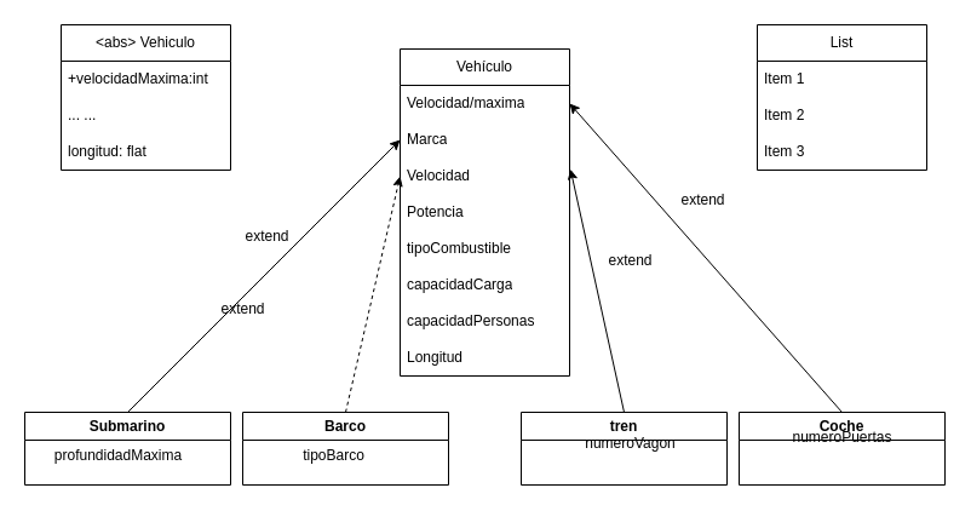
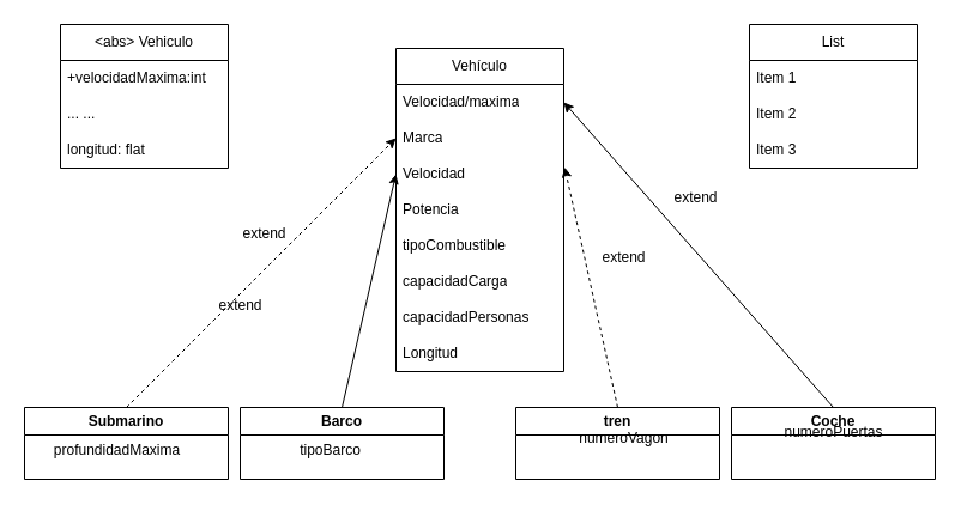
  <mxCell id="0" />
  <mxCell id="1" parent="0" />
  <mxCell id="2" value="Vehículo" style="swimlane;fontStyle=0;childLayout=stackLayout;horizontal=1;startSize=30;horizontalStack=0;resizeParent=1;resizeParentMax=0;resizeLast=0;collapsible=1;marginBottom=0;whiteSpace=wrap;html=1;" vertex="1" parent="1"><mxGeometry x="330" y="40" width="140" height="270" as="geometry" /></mxCell>
  <mxCell id="3" value="Velocidad/maxima" style="text;strokeColor=none;fillColor=none;align=left;verticalAlign=middle;spacingLeft=4;spacingRight=4;overflow=hidden;points=[[0,0.5],[1,0.5]];portConstraint=eastwest;rotatable=0;whiteSpace=wrap;html=1;" vertex="1" parent="2"><mxGeometry y="30" width="140" height="30" as="geometry" /></mxCell>
  <mxCell id="4" value="Marca" style="text;strokeColor=none;fillColor=none;align=left;verticalAlign=middle;spacingLeft=4;spacingRight=4;overflow=hidden;points=[[0,0.5],[1,0.5]];portConstraint=eastwest;rotatable=0;whiteSpace=wrap;html=1;" vertex="1" parent="2"><mxGeometry y="60" width="140" height="30" as="geometry" /></mxCell>
  <mxCell id="5" value="Velocidad" style="text;strokeColor=none;fillColor=none;align=left;verticalAlign=middle;spacingLeft=4;spacingRight=4;overflow=hidden;points=[[0,0.5],[1,0.5]];portConstraint=eastwest;rotatable=0;whiteSpace=wrap;html=1;" vertex="1" parent="2"><mxGeometry y="90" width="140" height="30" as="geometry" /></mxCell>
  <mxCell id="6" value="Potencia" style="text;strokeColor=none;fillColor=none;align=left;verticalAlign=middle;spacingLeft=4;spacingRight=4;overflow=hidden;points=[[0,0.5],[1,0.5]];portConstraint=eastwest;rotatable=0;whiteSpace=wrap;html=1;" vertex="1" parent="2"><mxGeometry y="120" width="140" height="30" as="geometry" /></mxCell>
  <mxCell id="7" value="tipoCombustible" style="text;strokeColor=none;fillColor=none;align=left;verticalAlign=middle;spacingLeft=4;spacingRight=4;overflow=hidden;points=[[0,0.5],[1,0.5]];portConstraint=eastwest;rotatable=0;whiteSpace=wrap;html=1;" vertex="1" parent="2"><mxGeometry y="150" width="140" height="30" as="geometry" /></mxCell>
  <mxCell id="8" value="capacidadCarga" style="text;strokeColor=none;fillColor=none;align=left;verticalAlign=middle;spacingLeft=4;spacingRight=4;overflow=hidden;points=[[0,0.5],[1,0.5]];portConstraint=eastwest;rotatable=0;whiteSpace=wrap;html=1;" vertex="1" parent="2"><mxGeometry y="180" width="140" height="30" as="geometry" /></mxCell>
  <mxCell id="9" value="capacidadPersonas" style="text;strokeColor=none;fillColor=none;align=left;verticalAlign=middle;spacingLeft=4;spacingRight=4;overflow=hidden;points=[[0,0.5],[1,0.5]];portConstraint=eastwest;rotatable=0;whiteSpace=wrap;html=1;" vertex="1" parent="2"><mxGeometry y="210" width="140" height="30" as="geometry" /></mxCell>
  <mxCell id="10" value="Longitud" style="text;strokeColor=none;fillColor=none;align=left;verticalAlign=middle;spacingLeft=4;spacingRight=4;overflow=hidden;points=[[0,0.5],[1,0.5]];portConstraint=eastwest;rotatable=0;whiteSpace=wrap;html=1;" vertex="1" parent="2"><mxGeometry y="240" width="140" height="30" as="geometry" /></mxCell>
  <mxCell id="11" value="Submarino" style="swimlane;whiteSpace=wrap;html=1;" vertex="1" parent="1"><mxGeometry x="20" y="340" width="170" height="60" as="geometry" /></mxCell>
  <mxCell id="12" value="profundidadMaxima" style="text;html=1;align=center;verticalAlign=middle;resizable=0;points=[];autosize=1;strokeColor=none;fillColor=none;" vertex="1" parent="11"><mxGeometry x="12" y="21" width="130" height="30" as="geometry" /></mxCell>
  <mxCell id="13" value="Barco" style="swimlane;whiteSpace=wrap;html=1;" vertex="1" parent="1"><mxGeometry x="200" y="340" width="170" height="60" as="geometry" /></mxCell>
  <mxCell id="14" value="tipoBarco" style="text;html=1;align=center;verticalAlign=middle;resizable=0;points=[];autosize=1;strokeColor=none;fillColor=none;" vertex="1" parent="13"><mxGeometry x="40" y="21" width="70" height="30" as="geometry" /></mxCell>
  <mxCell id="15" value="tren" style="swimlane;whiteSpace=wrap;html=1;" vertex="1" parent="1"><mxGeometry x="430" y="340" width="170" height="60" as="geometry" /></mxCell>
  <mxCell id="16" value="numeroVagon" style="text;html=1;align=center;verticalAlign=middle;resizable=0;points=[];autosize=1;strokeColor=none;fillColor=none;" vertex="1" parent="15"><mxGeometry x="40" y="11" width="100" height="30" as="geometry" /></mxCell>
  <mxCell id="17" value="Coche" style="swimlane;whiteSpace=wrap;html=1;" vertex="1" parent="1"><mxGeometry x="610" y="340" width="170" height="60" as="geometry" /></mxCell>
  <mxCell id="18" value="numeroPuertas" style="text;html=1;align=center;verticalAlign=middle;resizable=0;points=[];autosize=1;strokeColor=none;fillColor=none;" vertex="1" parent="17"><mxGeometry x="30" y="6" width="110" height="30" as="geometry" /></mxCell>
- <mxCell id="19" value="" style="endArrow=classic;html=1;rounded=0;entryX=0;entryY=0.5;entryDx=0;entryDy=0;exitX=0.5;exitY=0;exitDx=0;exitDy=0;" edge="1" parent="1" source="11" target="4"><mxGeometry width="50" height="50" relative="1" as="geometry"><mxPoint x="350" y="240" as="sourcePoint" /><mxPoint x="400" y="190" as="targetPoint" /></mxGeometry></mxCell>
- <mxCell id="20" value="" style="endArrow=classic;html=1;rounded=0;exitX=0.5;exitY=0;exitDx=0;exitDy=0;entryX=0;entryY=0.5;entryDx=0;entryDy=0;dashed=1;" edge="1" parent="1" source="13" target="5"><mxGeometry width="50" height="50" relative="1" as="geometry"><mxPoint x="350" y="240" as="sourcePoint" /><mxPoint x="320" y="150" as="targetPoint" /></mxGeometry></mxCell>
- <mxCell id="21" value="" style="endArrow=classic;html=1;rounded=0;exitX=0.5;exitY=0;exitDx=0;exitDy=0;entryX=1.005;entryY=0.307;entryDx=0;entryDy=0;entryPerimeter=0;" edge="1" parent="1" source="15" target="5"><mxGeometry width="50" height="50" relative="1" as="geometry"><mxPoint x="350" y="240" as="sourcePoint" /><mxPoint x="480" y="150" as="targetPoint" /></mxGeometry></mxCell>
+ <mxCell id="19" value="" style="endArrow=classic;html=1;rounded=0;entryX=0;entryY=0.5;entryDx=0;entryDy=0;exitX=0.5;exitY=0;exitDx=0;exitDy=0;dashed=1;" edge="1" parent="1" source="11" target="4"><mxGeometry width="50" height="50" relative="1" as="geometry"><mxPoint x="350" y="240" as="sourcePoint" /><mxPoint x="400" y="190" as="targetPoint" /></mxGeometry></mxCell>
+ <mxCell id="20" value="" style="endArrow=classic;html=1;rounded=0;exitX=0.5;exitY=0;exitDx=0;exitDy=0;entryX=0;entryY=0.5;entryDx=0;entryDy=0;" edge="1" parent="1" source="13" target="5"><mxGeometry width="50" height="50" relative="1" as="geometry"><mxPoint x="350" y="240" as="sourcePoint" /><mxPoint x="320" y="150" as="targetPoint" /></mxGeometry></mxCell>
+ <mxCell id="21" value="" style="endArrow=classic;html=1;rounded=0;exitX=0.5;exitY=0;exitDx=0;exitDy=0;entryX=1.005;entryY=0.307;entryDx=0;entryDy=0;entryPerimeter=0;dashed=1;" edge="1" parent="1" source="15" target="5"><mxGeometry width="50" height="50" relative="1" as="geometry"><mxPoint x="350" y="240" as="sourcePoint" /><mxPoint x="480" y="150" as="targetPoint" /></mxGeometry></mxCell>
  <mxCell id="22" value="" style="endArrow=classic;html=1;rounded=0;entryX=1;entryY=0.5;entryDx=0;entryDy=0;exitX=0.5;exitY=0;exitDx=0;exitDy=0;" edge="1" parent="1" source="17" target="3"><mxGeometry width="50" height="50" relative="1" as="geometry"><mxPoint x="350" y="240" as="sourcePoint" /><mxPoint x="400" y="190" as="targetPoint" /></mxGeometry></mxCell>
  <mxCell id="23" value="extend" style="text;html=1;align=center;verticalAlign=middle;resizable=0;points=[];autosize=1;strokeColor=none;fillColor=none;" vertex="1" parent="1"><mxGeometry x="550" y="150" width="60" height="30" as="geometry" /></mxCell>
  <mxCell id="24" value="extend" style="text;html=1;align=center;verticalAlign=middle;resizable=0;points=[];autosize=1;strokeColor=none;fillColor=none;" vertex="1" parent="1"><mxGeometry x="490" y="200" width="60" height="30" as="geometry" /></mxCell>
  <mxCell id="25" value="extend" style="text;html=1;align=center;verticalAlign=middle;resizable=0;points=[];autosize=1;strokeColor=none;fillColor=none;" vertex="1" parent="1"><mxGeometry x="170" y="240" width="60" height="30" as="geometry" /></mxCell>
  <mxCell id="26" value="extend" style="text;html=1;align=center;verticalAlign=middle;resizable=0;points=[];autosize=1;strokeColor=none;fillColor=none;" vertex="1" parent="1"><mxGeometry x="190" y="180" width="60" height="30" as="geometry" /></mxCell>
  <mxCell id="27" value="&amp;lt;abs&amp;gt; Vehiculo" style="swimlane;fontStyle=0;childLayout=stackLayout;horizontal=1;startSize=30;horizontalStack=0;resizeParent=1;resizeParentMax=0;resizeLast=0;collapsible=1;marginBottom=0;whiteSpace=wrap;html=1;" vertex="1" parent="1"><mxGeometry x="50" y="20" width="140" height="120" as="geometry" /></mxCell>
  <mxCell id="28" value="+velocidadMaxima:int" style="text;strokeColor=none;fillColor=none;align=left;verticalAlign=middle;spacingLeft=4;spacingRight=4;overflow=hidden;points=[[0,0.5],[1,0.5]];portConstraint=eastwest;rotatable=0;whiteSpace=wrap;html=1;" vertex="1" parent="27"><mxGeometry y="30" width="140" height="30" as="geometry" /></mxCell>
  <mxCell id="29" value="... ..." style="text;strokeColor=none;fillColor=none;align=left;verticalAlign=middle;spacingLeft=4;spacingRight=4;overflow=hidden;points=[[0,0.5],[1,0.5]];portConstraint=eastwest;rotatable=0;whiteSpace=wrap;html=1;" vertex="1" parent="27"><mxGeometry y="60" width="140" height="30" as="geometry" /></mxCell>
  <mxCell id="30" value="longitud: flat" style="text;strokeColor=none;fillColor=none;align=left;verticalAlign=middle;spacingLeft=4;spacingRight=4;overflow=hidden;points=[[0,0.5],[1,0.5]];portConstraint=eastwest;rotatable=0;whiteSpace=wrap;html=1;" vertex="1" parent="27"><mxGeometry y="90" width="140" height="30" as="geometry" /></mxCell>
  <mxCell id="31" value="List" style="swimlane;fontStyle=0;childLayout=stackLayout;horizontal=1;startSize=30;horizontalStack=0;resizeParent=1;resizeParentMax=0;resizeLast=0;collapsible=1;marginBottom=0;whiteSpace=wrap;html=1;" vertex="1" parent="1"><mxGeometry x="625" y="20" width="140" height="120" as="geometry" /></mxCell>
  <mxCell id="32" value="Item 1" style="text;strokeColor=none;fillColor=none;align=left;verticalAlign=middle;spacingLeft=4;spacingRight=4;overflow=hidden;points=[[0,0.5],[1,0.5]];portConstraint=eastwest;rotatable=0;whiteSpace=wrap;html=1;" vertex="1" parent="31"><mxGeometry y="30" width="140" height="30" as="geometry" /></mxCell>
  <mxCell id="33" value="Item 2" style="text;strokeColor=none;fillColor=none;align=left;verticalAlign=middle;spacingLeft=4;spacingRight=4;overflow=hidden;points=[[0,0.5],[1,0.5]];portConstraint=eastwest;rotatable=0;whiteSpace=wrap;html=1;" vertex="1" parent="31"><mxGeometry y="60" width="140" height="30" as="geometry" /></mxCell>
  <mxCell id="34" value="Item 3" style="text;strokeColor=none;fillColor=none;align=left;verticalAlign=middle;spacingLeft=4;spacingRight=4;overflow=hidden;points=[[0,0.5],[1,0.5]];portConstraint=eastwest;rotatable=0;whiteSpace=wrap;html=1;" vertex="1" parent="31"><mxGeometry y="90" width="140" height="30" as="geometry" /></mxCell>
